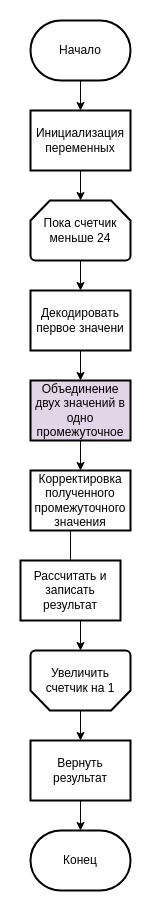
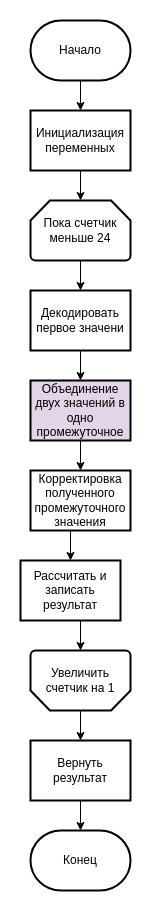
  <mxCell id="0" />
  <mxCell id="1" parent="0" />
  <mxCell id="2" style="edgeStyle=orthogonalEdgeStyle;rounded=0;orthogonalLoop=1;jettySize=auto;html=1;exitX=0.5;exitY=1;exitDx=0;exitDy=0;exitPerimeter=0;entryX=0.5;entryY=0;entryDx=0;entryDy=0;" edge="1" parent="1" source="3" target="4"><mxGeometry relative="1" as="geometry" /></mxCell>
  <mxCell id="3" value="Начало" style="strokeWidth=2;html=1;shape=mxgraph.flowchart.terminator;whiteSpace=wrap;" vertex="1" parent="1"><mxGeometry x="30" y="20" width="100" height="60" as="geometry" /></mxCell>
  <mxCell id="4" value="Инициализация переменных" style="rounded=1;whiteSpace=wrap;html=1;absoluteArcSize=1;arcSize=0;strokeWidth=2;" vertex="1" parent="1"><mxGeometry x="30" y="110" width="100" height="60" as="geometry" /></mxCell>
  <mxCell id="5" style="edgeStyle=orthogonalEdgeStyle;rounded=0;orthogonalLoop=1;jettySize=auto;html=1;exitX=0.5;exitY=1;exitDx=0;exitDy=0;exitPerimeter=0;entryX=0.5;entryY=0;entryDx=0;entryDy=0;" edge="1" parent="1" source="6" target="8"><mxGeometry relative="1" as="geometry" /></mxCell>
  <mxCell id="6" value="Пока счетчик меньше 24" style="strokeWidth=2;html=1;shape=mxgraph.flowchart.loop_limit;whiteSpace=wrap;" vertex="1" parent="1"><mxGeometry x="30" y="200" width="100" height="60" as="geometry" /></mxCell>
  <mxCell id="7" style="edgeStyle=orthogonalEdgeStyle;rounded=0;orthogonalLoop=1;jettySize=auto;html=1;exitX=0.5;exitY=1;exitDx=0;exitDy=0;entryX=0.5;entryY=0;entryDx=0;entryDy=0;" edge="1" parent="1" source="8" target="10"><mxGeometry relative="1" as="geometry" /></mxCell>
  <mxCell id="8" value="Декодировать первое значени" style="rounded=1;whiteSpace=wrap;html=1;absoluteArcSize=1;arcSize=0;strokeWidth=2;" vertex="1" parent="1"><mxGeometry x="30" y="290" width="100" height="60" as="geometry" /></mxCell>
  <mxCell id="9" style="edgeStyle=orthogonalEdgeStyle;rounded=0;orthogonalLoop=1;jettySize=auto;html=1;exitX=0.5;exitY=1;exitDx=0;exitDy=0;entryX=0.5;entryY=0;entryDx=0;entryDy=0;" edge="1" parent="1" source="10" target="12"><mxGeometry relative="1" as="geometry" /></mxCell>
  <mxCell id="10" value="Объединение двух значений в одно промежуточное" style="rounded=1;whiteSpace=wrap;html=1;absoluteArcSize=1;arcSize=0;strokeWidth=2;fillColor=#e1d5e7;" vertex="1" parent="1"><mxGeometry x="30" y="380" width="100" height="60" as="geometry" /></mxCell>
- <mxCell id="11" style="edgeStyle=orthogonalEdgeStyle;rounded=0;orthogonalLoop=1;jettySize=auto;html=1;exitX=0.5;exitY=1;exitDx=0;exitDy=0;entryX=0.5;entryY=0;entryDx=0;entryDy=0;endArrow=none;" edge="1" parent="1" source="12" target="13"><mxGeometry relative="1" as="geometry" /></mxCell>
+ <mxCell id="11" style="edgeStyle=orthogonalEdgeStyle;rounded=0;orthogonalLoop=1;jettySize=auto;html=1;exitX=0.5;exitY=1;exitDx=0;exitDy=0;entryX=0.5;entryY=0;entryDx=0;entryDy=0;" edge="1" parent="1" source="12" target="13"><mxGeometry relative="1" as="geometry" /></mxCell>
  <mxCell id="12" value="Корректировка полученного промежуточного значения" style="rounded=1;whiteSpace=wrap;html=1;absoluteArcSize=1;arcSize=0;strokeWidth=2;" vertex="1" parent="1"><mxGeometry x="30" y="470" width="100" height="60" as="geometry" /></mxCell>
  <mxCell id="13" value="Рассчитать и записать результат" style="rounded=1;whiteSpace=wrap;html=1;absoluteArcSize=1;arcSize=0;strokeWidth=2;" vertex="1" parent="1"><mxGeometry x="20" y="560" width="100" height="60" as="geometry" /></mxCell>
  <mxCell id="14" style="edgeStyle=orthogonalEdgeStyle;rounded=0;orthogonalLoop=1;jettySize=auto;html=1;exitX=0.5;exitY=0;exitDx=0;exitDy=0;exitPerimeter=0;entryX=0.5;entryY=0;entryDx=0;entryDy=0;" edge="1" parent="1" source="15" target="16"><mxGeometry relative="1" as="geometry" /></mxCell>
  <mxCell id="15" value="Увеличить счетчик на 1" style="strokeWidth=2;html=1;shape=mxgraph.flowchart.loop_limit;whiteSpace=wrap;flipV=1;" vertex="1" parent="1"><mxGeometry x="30" y="650" width="100" height="60" as="geometry" /></mxCell>
  <mxCell id="16" value="Вернуть результат" style="rounded=1;whiteSpace=wrap;html=1;absoluteArcSize=1;arcSize=0;strokeWidth=2;" vertex="1" parent="1"><mxGeometry x="30" y="740" width="100" height="60" as="geometry" /></mxCell>
  <mxCell id="17" value="Конец" style="strokeWidth=2;html=1;shape=mxgraph.flowchart.terminator;whiteSpace=wrap;" vertex="1" parent="1"><mxGeometry x="30" y="830" width="100" height="60" as="geometry" /></mxCell>
  <mxCell id="18" style="edgeStyle=orthogonalEdgeStyle;rounded=0;orthogonalLoop=1;jettySize=auto;html=1;exitX=0.5;exitY=1;exitDx=0;exitDy=0;entryX=0.5;entryY=0;entryDx=0;entryDy=0;entryPerimeter=0;" edge="1" parent="1" source="4" target="6"><mxGeometry relative="1" as="geometry" /></mxCell>
  <mxCell id="19" style="edgeStyle=orthogonalEdgeStyle;rounded=0;orthogonalLoop=1;jettySize=auto;html=1;exitX=0.5;exitY=1;exitDx=0;exitDy=0;entryX=0.5;entryY=1;entryDx=0;entryDy=0;entryPerimeter=0;" edge="1" parent="1" source="13" target="15"><mxGeometry relative="1" as="geometry" /></mxCell>
  <mxCell id="20" style="edgeStyle=orthogonalEdgeStyle;rounded=0;orthogonalLoop=1;jettySize=auto;html=1;exitX=0.5;exitY=1;exitDx=0;exitDy=0;entryX=0.5;entryY=0;entryDx=0;entryDy=0;entryPerimeter=0;" edge="1" parent="1" source="16" target="17"><mxGeometry relative="1" as="geometry" /></mxCell>
